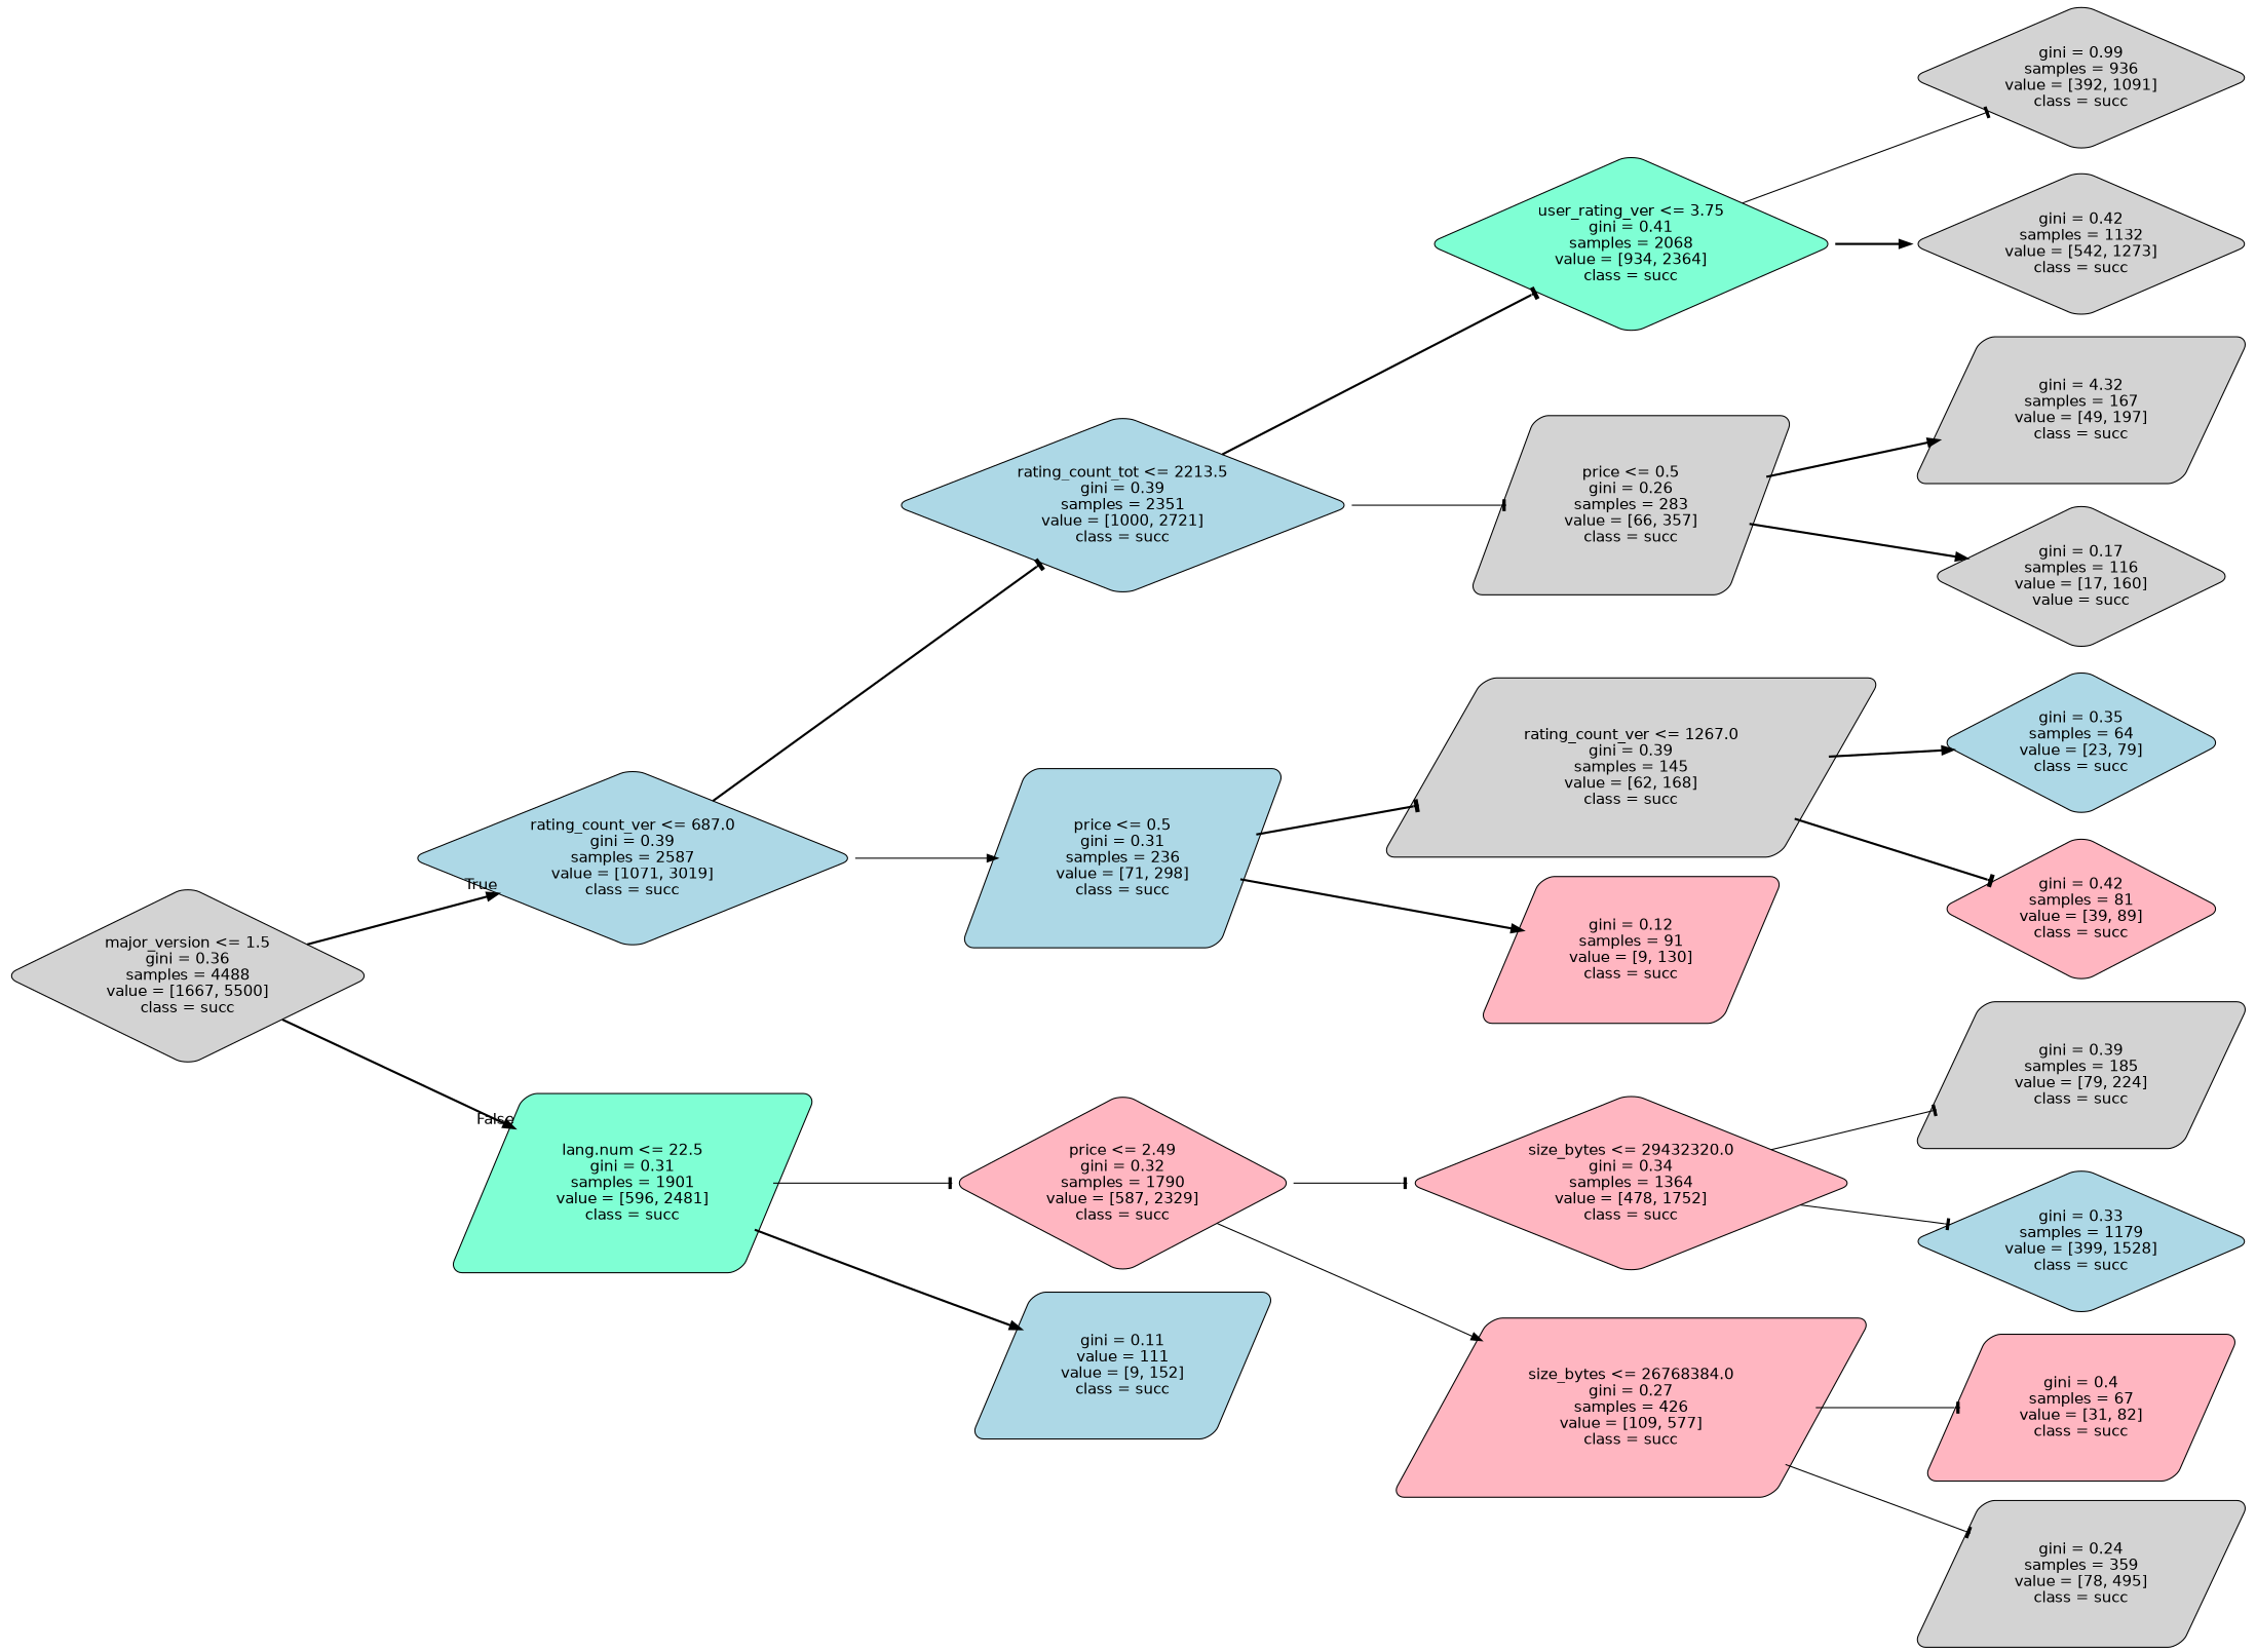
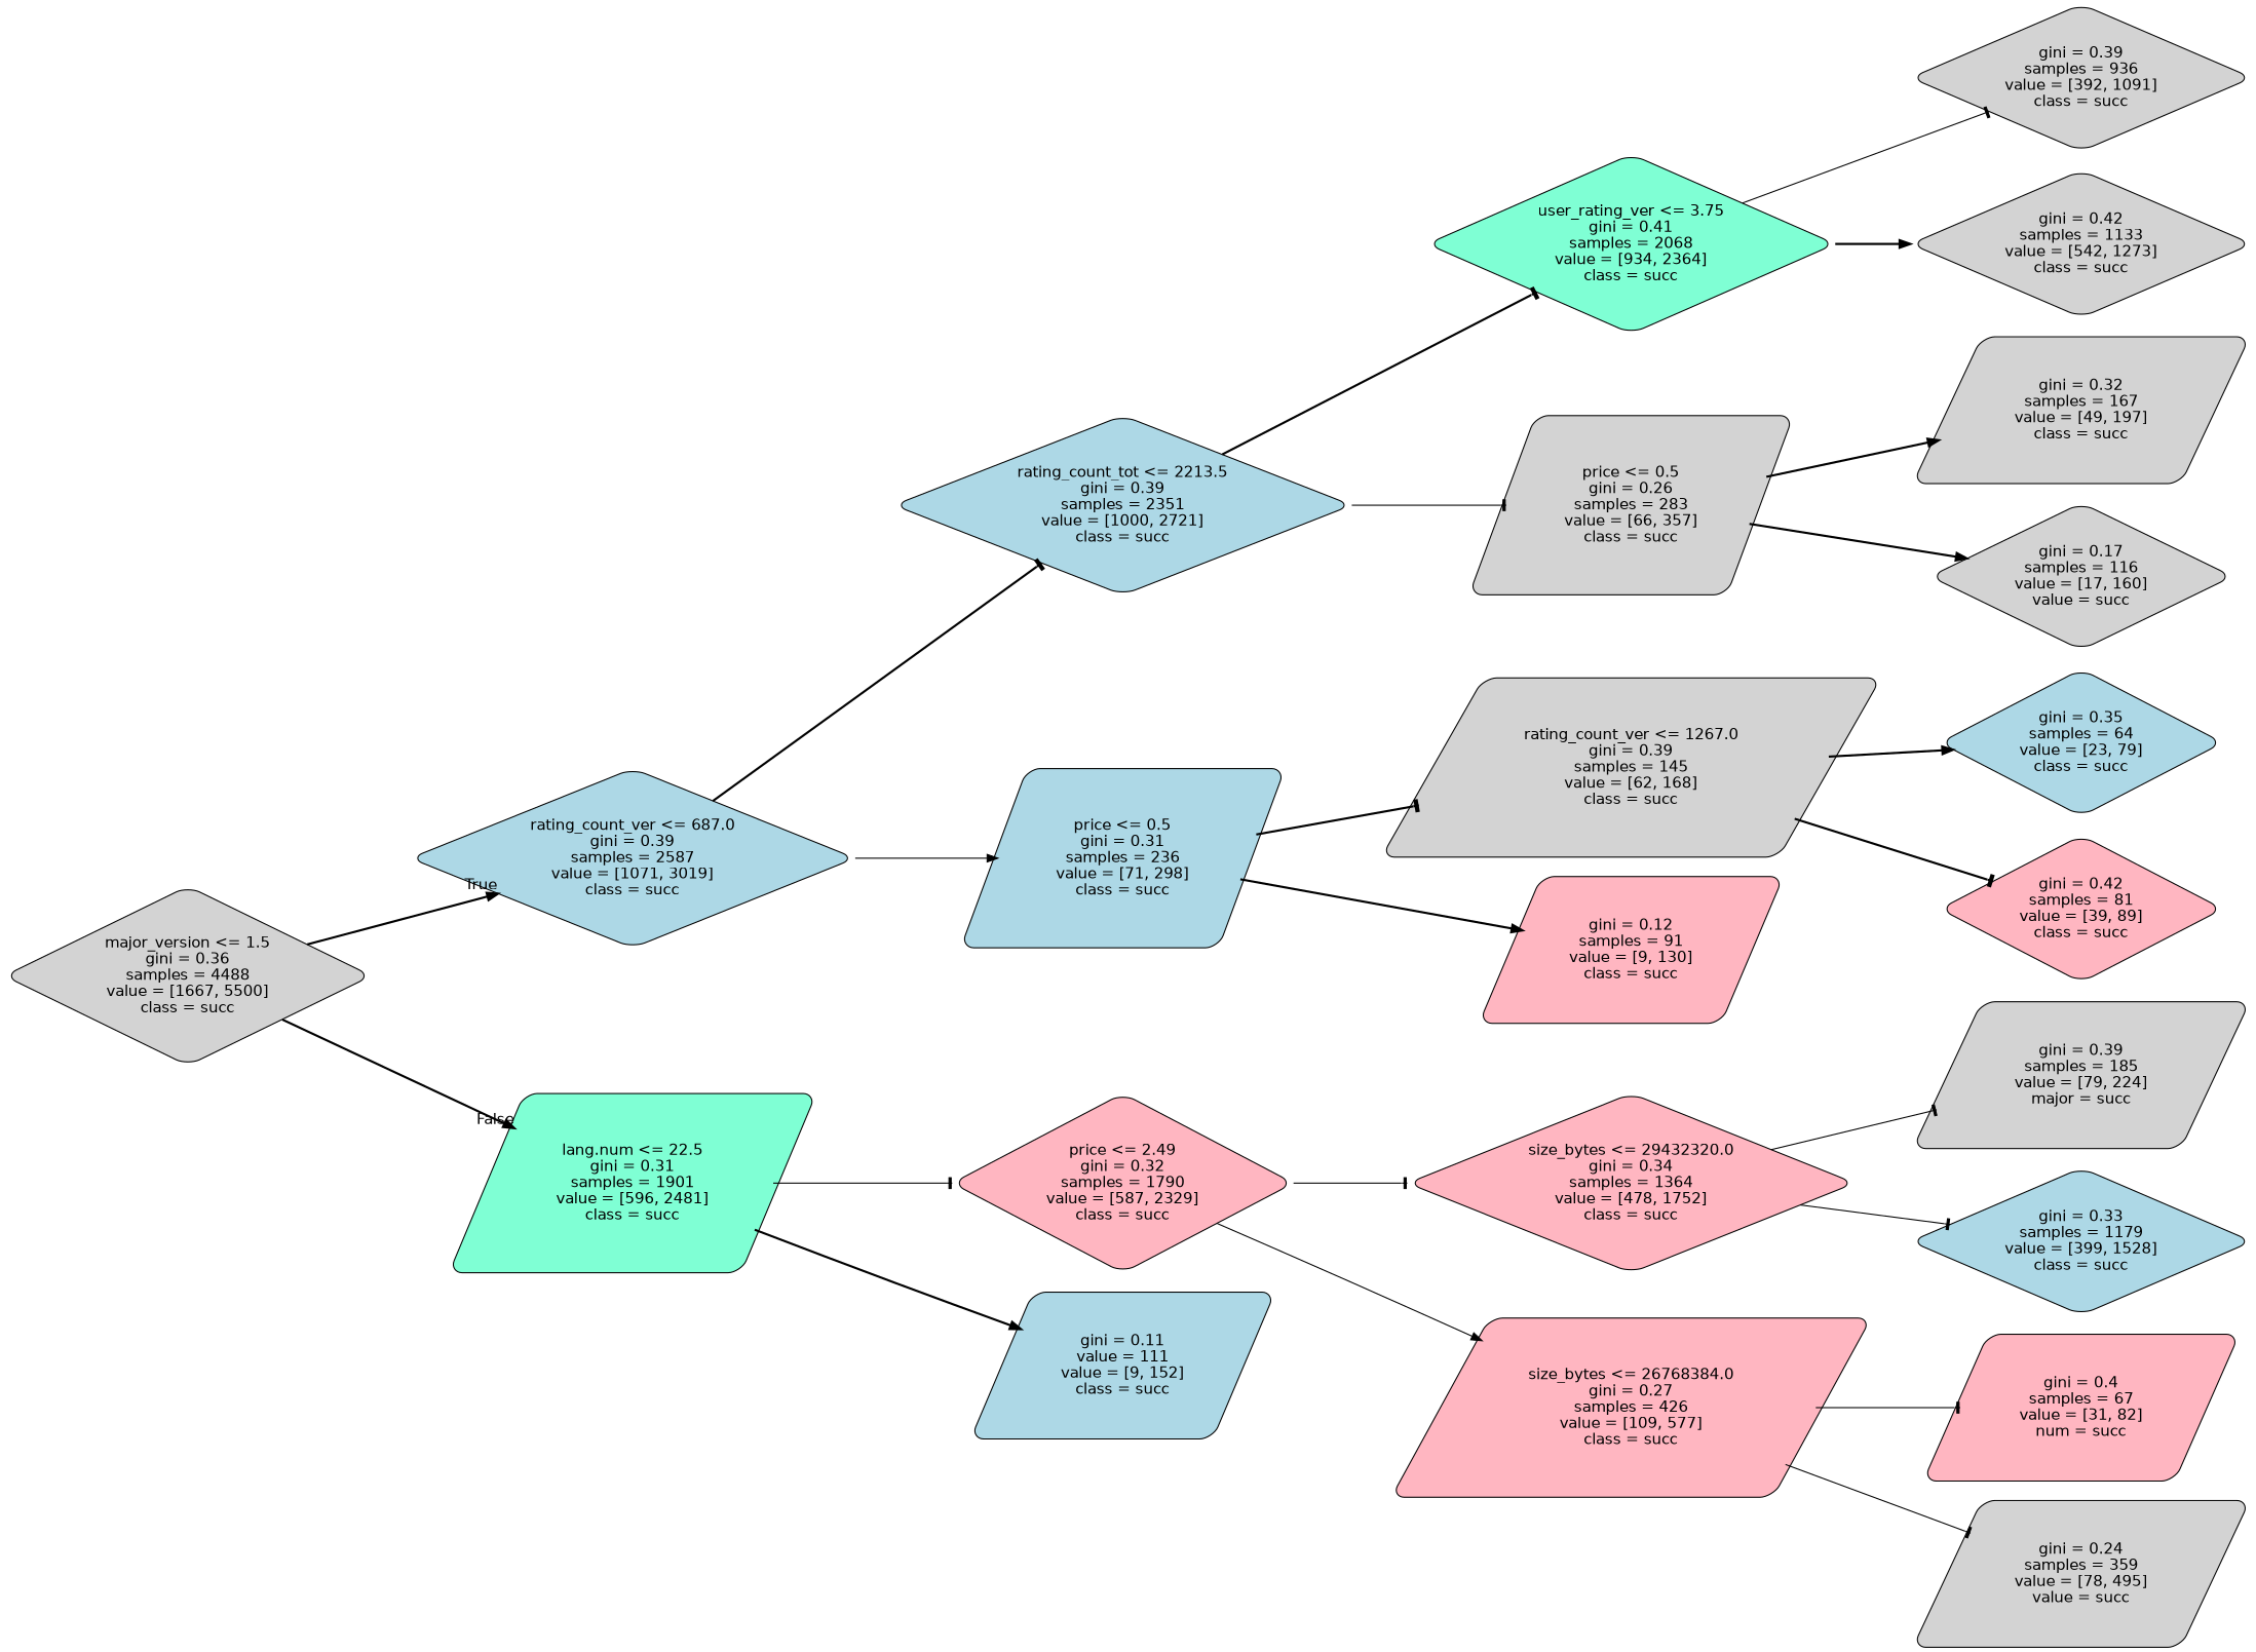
  digraph {
    rankdir=LR
    node [color=black fillcolor=lightgrey fontname=helvetica shape=diamond style="filled, rounded"]
    edge [arrowhead=tee fontname=helvetica style=bold]
    n1 [label="major_version <= 1.5\ngini = 0.36\nsamples = 4488\nvalue = [1667, 5500]\nclass = succ"]
    n2 [fillcolor=lightblue label="rating_count_ver <= 687.0\ngini = 0.39\nsamples = 2587\nvalue = [1071, 3019]\nclass = succ"]
    n3 [fillcolor=aquamarine label="lang.num <= 22.5\ngini = 0.31\nsamples = 1901\nvalue = [596, 2481]\nclass = succ" shape=parallelogram]
    n4 [fillcolor=lightblue label="rating_count_tot <= 2213.5\ngini = 0.39\nsamples = 2351\nvalue = [1000, 2721]\nclass = succ"]
    n5 [fillcolor=lightblue label="price <= 0.5\ngini = 0.31\nsamples = 236\nvalue = [71, 298]\nclass = succ" shape=parallelogram]
    n6 [fillcolor=lightpink label="price <= 2.49\ngini = 0.32\nsamples = 1790\nvalue = [587, 2329]\nclass = succ"]
    n7 [fillcolor=lightblue label="gini = 0.11\nvalue = 111\nvalue = [9, 152]\nclass = succ" shape=parallelogram]
    n8 [fillcolor=aquamarine label="user_rating_ver <= 3.75\ngini = 0.41\nsamples = 2068\nvalue = [934, 2364]\nclass = succ"]
    n9 [label="price <= 0.5\ngini = 0.26\nsamples = 283\nvalue = [66, 357]\nclass = succ" shape=parallelogram]
    n10 [label="rating_count_ver <= 1267.0\ngini = 0.39\nsamples = 145\nvalue = [62, 168]\nclass = succ" shape=parallelogram]
    n11 [fillcolor=lightpink label="gini = 0.12\nsamples = 91\nvalue = [9, 130]\nclass = succ" shape=parallelogram]
-   n12 [label="gini = 0.99\nsamples = 936\nvalue = [392, 1091]\nclass = succ"]
-   n13 [label="gini = 0.42\nsamples = 1132\nvalue = [542, 1273]\nclass = succ"]
-   n14 [label="gini = 4.32\nsamples = 167\nvalue = [49, 197]\nclass = succ" shape=parallelogram]
+   n12 [label="gini = 0.39\nsamples = 936\nvalue = [392, 1091]\nclass = succ"]
+   n13 [label="gini = 0.42\nsamples = 1133\nvalue = [542, 1273]\nclass = succ"]
+   n14 [label="gini = 0.32\nsamples = 167\nvalue = [49, 197]\nclass = succ" shape=parallelogram]
    n15 [label="gini = 0.17\nsamples = 116\nvalue = [17, 160]\nvalue = succ"]
    n16 [fillcolor=lightblue label="gini = 0.35\nsamples = 64\nvalue = [23, 79]\nclass = succ"]
    n17 [fillcolor=lightpink label="gini = 0.42\nsamples = 81\nvalue = [39, 89]\nclass = succ"]
    n18 [fillcolor=lightpink label="size_bytes <= 29432320.0\ngini = 0.34\nsamples = 1364\nvalue = [478, 1752]\nclass = succ"]
    n19 [fillcolor=lightpink label="size_bytes <= 26768384.0\ngini = 0.27\nsamples = 426\nvalue = [109, 577]\nclass = succ" shape=parallelogram]
-   n20 [label="gini = 0.39\nsamples = 185\nvalue = [79, 224]\nclass = succ" shape=parallelogram]
+   n20 [label="gini = 0.39\nsamples = 185\nvalue = [79, 224]\nmajor = succ" shape=parallelogram]
    n21 [fillcolor=lightblue label="gini = 0.33\nsamples = 1179\nvalue = [399, 1528]\nclass = succ"]
-   n22 [fillcolor=lightpink label="gini = 0.4\nsamples = 67\nvalue = [31, 82]\nclass = succ" shape=parallelogram]
-   n23 [label="gini = 0.24\nsamples = 359\nvalue = [78, 495]\nclass = succ" shape=parallelogram]
+   n22 [fillcolor=lightpink label="gini = 0.4\nsamples = 67\nvalue = [31, 82]\nnum = succ" shape=parallelogram]
+   n23 [label="gini = 0.24\nsamples = 359\nvalue = [78, 495]\nvalue = succ" shape=parallelogram]
    n1 -> n2 [arrowhead=normal headlabel=True labelangle=45 labeldistance=2.5]
    n1 -> n3 [arrowhead=normal headlabel=False labelangle=-45 labeldistance=2.5]
    n2 -> n4
    n2 -> n5 [arrowhead=normal style=solid]
    n3 -> n6 [style=solid]
    n3 -> n7 [arrowhead=normal]
    n4 -> n8
    n4 -> n9 [style=solid]
    n5 -> n10
    n5 -> n11 [arrowhead=normal]
    n6 -> n18 [style=solid]
    n6 -> n19 [arrowhead=normal style=solid]
    n8 -> n12 [style=solid]
    n8 -> n13 [arrowhead=normal]
    n9 -> n14 [arrowhead=normal]
    n9 -> n15 [arrowhead=normal]
    n10 -> n16 [arrowhead=normal]
    n10 -> n17
    n18 -> n20 [style=solid]
    n18 -> n21 [style=solid]
    n19 -> n22 [style=solid]
    n19 -> n23 [style=solid]
  }
